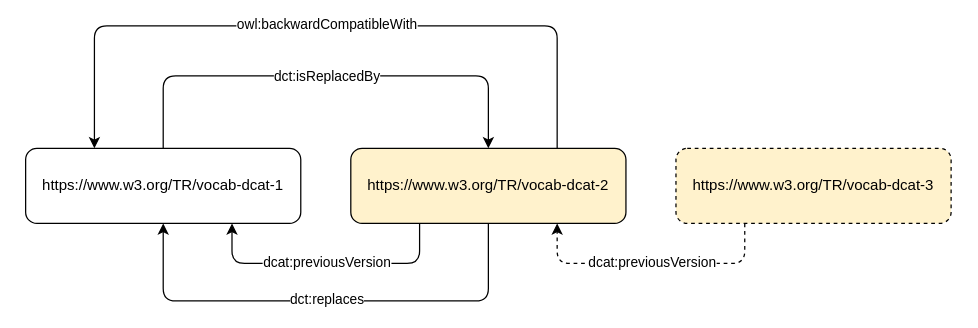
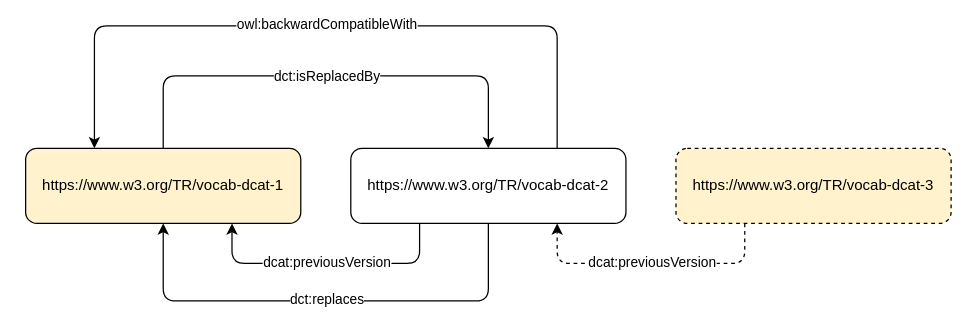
  <mxCell id="0" />
  <mxCell id="1" parent="0" />
- <mxCell id="2" value="https://www.w3.org/TR/vocab-dcat-1" style="rounded=1;whiteSpace=wrap;html=1;" parent="1" vertex="1"><mxGeometry y="118" width="220" height="60" as="geometry" x="20" /></mxCell>
- <mxCell id="3" value="https://www.w3.org/TR/vocab-dcat-2" style="rounded=1;whiteSpace=wrap;html=1;fillColor=#fff2cc;" parent="1" vertex="1"><mxGeometry x="280" y="118" width="220" height="60" as="geometry" /></mxCell>
+ <mxCell id="2" value="https://www.w3.org/TR/vocab-dcat-1" style="rounded=1;whiteSpace=wrap;html=1;fillColor=#fff2cc;" parent="1" vertex="1"><mxGeometry y="118" width="220" height="60" as="geometry" x="20" /></mxCell>
+ <mxCell id="3" value="https://www.w3.org/TR/vocab-dcat-2" style="rounded=1;whiteSpace=wrap;html=1;" parent="1" vertex="1"><mxGeometry x="280" y="118" width="220" height="60" as="geometry" /></mxCell>
  <mxCell id="4" value="https://www.w3.org/TR/vocab-dcat-3" style="rounded=1;whiteSpace=wrap;html=1;dashed=1;fillColor=#fff2cc;" parent="1" vertex="1"><mxGeometry x="540" y="118" width="220" height="60" as="geometry" /></mxCell>
  <mxCell id="5" value="" style="endArrow=classic;html=1;exitX=0.25;exitY=1;exitDx=0;exitDy=0;entryX=0.75;entryY=1;entryDx=0;entryDy=0;" parent="1" source="3" target="2" edge="1"><mxGeometry relative="1" as="geometry"><mxPoint x="400" y="200" as="sourcePoint" /><mxPoint x="212.5" y="178" as="targetPoint" /><Array as="points"><mxPoint x="335" y="210" /><mxPoint x="185" y="210" /></Array></mxGeometry></mxCell>
  <mxCell id="6" value="dcat:previousVersion" style="edgeLabel;resizable=0;html=1;align=center;verticalAlign=middle;" parent="5" connectable="0" vertex="1"><mxGeometry relative="1" as="geometry"><mxPoint y="-2" as="offset" /></mxGeometry></mxCell>
  <mxCell id="7" value="" style="endArrow=classic;html=1;exitX=0.25;exitY=1;exitDx=0;exitDy=0;entryX=0.75;entryY=1;entryDx=0;entryDy=0;dashed=1;" parent="1" source="4" target="3" edge="1"><mxGeometry relative="1" as="geometry"><mxPoint x="651" y="178" as="sourcePoint" /><mxPoint x="390" y="178" as="targetPoint" /><Array as="points"><mxPoint x="595" y="210" /><mxPoint x="445" y="210" /></Array></mxGeometry></mxCell>
  <mxCell id="8" value="dcat:previousVersion" style="edgeLabel;resizable=0;html=1;align=center;verticalAlign=middle;" parent="7" connectable="0" vertex="1"><mxGeometry relative="1" as="geometry"><mxPoint y="-2" as="offset" /></mxGeometry></mxCell>
  <mxCell id="9" value="" style="endArrow=classic;html=1;exitX=0.5;exitY=1;exitDx=0;exitDy=0;entryX=0.5;entryY=1;entryDx=0;entryDy=0;" parent="1" source="3" target="2" edge="1"><mxGeometry relative="1" as="geometry"><mxPoint x="345" y="188" as="sourcePoint" /><mxPoint x="195" y="188" as="targetPoint" /><Array as="points"><mxPoint x="390" y="240" /><mxPoint x="130" y="240" /></Array></mxGeometry></mxCell>
  <mxCell id="10" value="dct:replaces" style="edgeLabel;resizable=0;html=1;align=center;verticalAlign=middle;" parent="9" connectable="0" vertex="1"><mxGeometry relative="1" as="geometry"><mxPoint y="-2" as="offset" /></mxGeometry></mxCell>
  <mxCell id="11" value="" style="endArrow=classic;html=1;exitX=0.5;exitY=0;exitDx=0;exitDy=0;entryX=0.5;entryY=0;entryDx=0;entryDy=0;" parent="1" source="2" target="3" edge="1"><mxGeometry relative="1" as="geometry"><mxPoint x="390" y="60" as="sourcePoint" /><mxPoint x="490" y="60" as="targetPoint" /><Array as="points"><mxPoint x="130" y="60" /><mxPoint x="390" y="60" /></Array></mxGeometry></mxCell>
  <mxCell id="12" value="dct:isReplacedBy" style="edgeLabel;resizable=0;html=1;align=center;verticalAlign=middle;" parent="11" connectable="0" vertex="1"><mxGeometry relative="1" as="geometry" /></mxCell>
  <mxCell id="13" value="" style="endArrow=classic;html=1;exitX=0.75;exitY=0;exitDx=0;exitDy=0;entryX=0.25;entryY=0;entryDx=0;entryDy=0;" parent="1" source="3" target="2" edge="1"><mxGeometry relative="1" as="geometry"><mxPoint x="390" y="90" as="sourcePoint" /><mxPoint x="190" y="-60" as="targetPoint" /><Array as="points"><mxPoint x="445" y="20" /><mxPoint x="75" y="20" /></Array></mxGeometry></mxCell>
  <mxCell id="14" value="owl:backwardCompatibleWith" style="edgeLabel;resizable=0;html=1;align=center;verticalAlign=middle;" parent="13" connectable="0" vertex="1"><mxGeometry relative="1" as="geometry"><mxPoint y="-2" as="offset" /></mxGeometry></mxCell>
